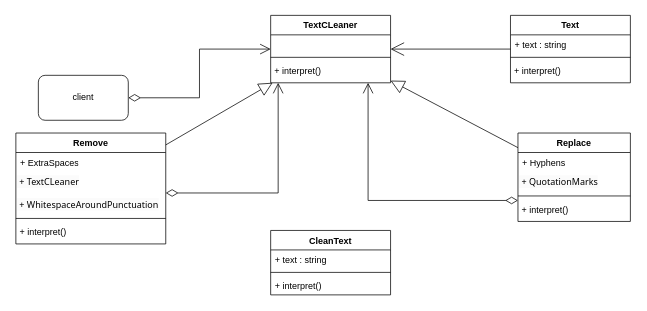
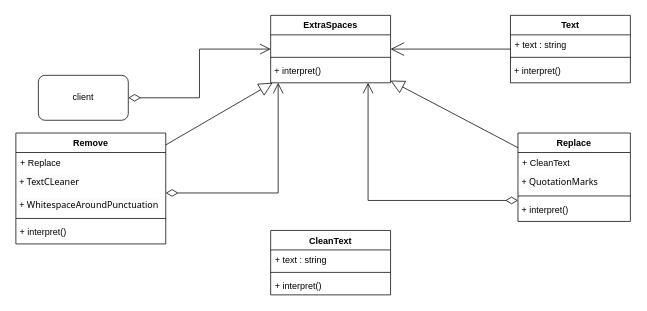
  <mxCell id="0" />
  <mxCell id="1" parent="0" />
  <mxCell id="2" value="client" style="rounded=1;whiteSpace=wrap;html=1;" vertex="1" parent="1"><mxGeometry x="50" y="100" width="120" height="60" as="geometry" /></mxCell>
- <mxCell id="3" value="TextCLeaner" style="swimlane;fontStyle=1;align=center;verticalAlign=top;childLayout=stackLayout;horizontal=1;startSize=26;horizontalStack=0;resizeParent=1;resizeParentMax=0;resizeLast=0;collapsible=1;marginBottom=0;whiteSpace=wrap;html=1;" vertex="1" parent="1"><mxGeometry x="360" y="20" width="160" height="90" as="geometry" /></mxCell>
+ <mxCell id="3" value="ExtraSpaces" style="swimlane;fontStyle=1;align=center;verticalAlign=top;childLayout=stackLayout;horizontal=1;startSize=26;horizontalStack=0;resizeParent=1;resizeParentMax=0;resizeLast=0;collapsible=1;marginBottom=0;whiteSpace=wrap;html=1;" vertex="1" parent="1"><mxGeometry x="360" y="20" width="160" height="90" as="geometry" /></mxCell>
  <mxCell id="4" value="&amp;nbsp;" style="text;strokeColor=none;fillColor=none;align=left;verticalAlign=top;spacingLeft=4;spacingRight=4;overflow=hidden;rotatable=0;points=[[0,0.5],[1,0.5]];portConstraint=eastwest;whiteSpace=wrap;html=1;" vertex="1" parent="3"><mxGeometry y="26" width="160" height="26" as="geometry" /></mxCell>
  <mxCell id="5" value="" style="line;strokeWidth=1;fillColor=none;align=left;verticalAlign=middle;spacingTop=-1;spacingLeft=3;spacingRight=3;rotatable=0;labelPosition=right;points=[];portConstraint=eastwest;strokeColor=inherit;" vertex="1" parent="3"><mxGeometry y="52" width="160" height="8" as="geometry" /></mxCell>
  <mxCell id="6" value="&amp;nbsp;+ interpret()" style="text;html=1;align=left;verticalAlign=middle;resizable=0;points=[];autosize=1;strokeColor=none;fillColor=none;" vertex="1" parent="3"><mxGeometry y="60" width="160" height="30" as="geometry" /></mxCell>
  <mxCell id="7" value="Remove" style="swimlane;fontStyle=1;align=center;verticalAlign=top;childLayout=stackLayout;horizontal=1;startSize=26;horizontalStack=0;resizeParent=1;resizeParentMax=0;resizeLast=0;collapsible=1;marginBottom=0;whiteSpace=wrap;html=1;" vertex="1" parent="1"><mxGeometry x="20" y="177" width="200" height="148" as="geometry" /></mxCell>
- <mxCell id="8" value="+&amp;nbsp;ExtraSpaces" style="text;strokeColor=none;fillColor=none;align=left;verticalAlign=top;spacingLeft=4;spacingRight=4;overflow=hidden;rotatable=0;points=[[0,0.5],[1,0.5]];portConstraint=eastwest;whiteSpace=wrap;html=1;" vertex="1" parent="7"><mxGeometry y="26" width="200" height="26" as="geometry" /></mxCell>
+ <mxCell id="8" value="+&amp;nbsp;Replace" style="text;strokeColor=none;fillColor=none;align=left;verticalAlign=top;spacingLeft=4;spacingRight=4;overflow=hidden;rotatable=0;points=[[0,0.5],[1,0.5]];portConstraint=eastwest;whiteSpace=wrap;html=1;" vertex="1" parent="7"><mxGeometry y="26" width="200" height="26" as="geometry" /></mxCell>
  <mxCell id="9" value="&lt;span style=&quot;color: rgb(0, 0, 0); font-family: Söhne, ui-sans-serif, system-ui, -apple-system, &amp;quot;Segoe UI&amp;quot;, Roboto, Ubuntu, Cantarell, &amp;quot;Noto Sans&amp;quot;, sans-serif, &amp;quot;Helvetica Neue&amp;quot;, Arial, &amp;quot;Apple Color Emoji&amp;quot;, &amp;quot;Segoe UI Emoji&amp;quot;, &amp;quot;Segoe UI Symbol&amp;quot;, &amp;quot;Noto Color Emoji&amp;quot;; font-size: 12px; font-style: normal; font-variant-ligatures: normal; font-variant-caps: normal; font-weight: 400; letter-spacing: normal; orphans: 2; text-align: left; text-indent: 0px; text-transform: none; widows: 2; word-spacing: 0px; -webkit-text-stroke-width: 0px; background-color: rgb(251, 251, 251); text-decoration-thickness: initial; text-decoration-style: initial; text-decoration-color: initial; float: none; display: inline !important;&quot;&gt;&amp;nbsp;+ TextCLeaner&lt;/span&gt;" style="text;whiteSpace=wrap;html=1;" vertex="1" parent="7"><mxGeometry y="52" width="200" height="30" as="geometry" /></mxCell>
  <mxCell id="10" value="&lt;span style=&quot;color: rgb(0, 0, 0); font-family: Söhne, ui-sans-serif, system-ui, -apple-system, &amp;quot;Segoe UI&amp;quot;, Roboto, Ubuntu, Cantarell, &amp;quot;Noto Sans&amp;quot;, sans-serif, &amp;quot;Helvetica Neue&amp;quot;, Arial, &amp;quot;Apple Color Emoji&amp;quot;, &amp;quot;Segoe UI Emoji&amp;quot;, &amp;quot;Segoe UI Symbol&amp;quot;, &amp;quot;Noto Color Emoji&amp;quot;; font-size: 12px; font-style: normal; font-variant-ligatures: normal; font-variant-caps: normal; font-weight: 400; letter-spacing: normal; orphans: 2; text-align: left; text-indent: 0px; text-transform: none; widows: 2; word-spacing: 0px; -webkit-text-stroke-width: 0px; background-color: rgb(251, 251, 251); text-decoration-thickness: initial; text-decoration-style: initial; text-decoration-color: initial; float: none; display: inline !important;&quot;&gt;&amp;nbsp;+ WhitespaceAroundPunctuation&lt;/span&gt;" style="text;whiteSpace=wrap;html=1;" vertex="1" parent="7"><mxGeometry y="82" width="200" height="28" as="geometry" /></mxCell>
  <mxCell id="11" value="" style="line;strokeWidth=1;fillColor=none;align=left;verticalAlign=middle;spacingTop=-1;spacingLeft=3;spacingRight=3;rotatable=0;labelPosition=right;points=[];portConstraint=eastwest;strokeColor=inherit;" vertex="1" parent="7"><mxGeometry y="110" width="200" height="8" as="geometry" /></mxCell>
  <mxCell id="12" value="&amp;nbsp;+ interpret()" style="text;html=1;align=left;verticalAlign=middle;resizable=0;points=[];autosize=1;strokeColor=none;fillColor=none;" vertex="1" parent="7"><mxGeometry y="118" width="200" height="30" as="geometry" /></mxCell>
  <mxCell id="13" value="Replace" style="swimlane;fontStyle=1;align=center;verticalAlign=top;childLayout=stackLayout;horizontal=1;startSize=26;horizontalStack=0;resizeParent=1;resizeParentMax=0;resizeLast=0;collapsible=1;marginBottom=0;whiteSpace=wrap;html=1;" vertex="1" parent="1"><mxGeometry x="690" y="177" width="150" height="118" as="geometry" /></mxCell>
- <mxCell id="14" value="+&amp;nbsp;Hyphens" style="text;strokeColor=none;fillColor=none;align=left;verticalAlign=top;spacingLeft=4;spacingRight=4;overflow=hidden;rotatable=0;points=[[0,0.5],[1,0.5]];portConstraint=eastwest;whiteSpace=wrap;html=1;" vertex="1" parent="13"><mxGeometry y="26" width="150" height="26" as="geometry" /></mxCell>
+ <mxCell id="14" value="+&amp;nbsp;CleanText" style="text;strokeColor=none;fillColor=none;align=left;verticalAlign=top;spacingLeft=4;spacingRight=4;overflow=hidden;rotatable=0;points=[[0,0.5],[1,0.5]];portConstraint=eastwest;whiteSpace=wrap;html=1;" vertex="1" parent="13"><mxGeometry y="26" width="150" height="26" as="geometry" /></mxCell>
  <mxCell id="15" value="&lt;span style=&quot;color: rgb(0, 0, 0); font-family: Söhne, ui-sans-serif, system-ui, -apple-system, &amp;quot;Segoe UI&amp;quot;, Roboto, Ubuntu, Cantarell, &amp;quot;Noto Sans&amp;quot;, sans-serif, &amp;quot;Helvetica Neue&amp;quot;, Arial, &amp;quot;Apple Color Emoji&amp;quot;, &amp;quot;Segoe UI Emoji&amp;quot;, &amp;quot;Segoe UI Symbol&amp;quot;, &amp;quot;Noto Color Emoji&amp;quot;; font-size: 12px; font-style: normal; font-variant-ligatures: normal; font-variant-caps: normal; font-weight: 400; letter-spacing: normal; orphans: 2; text-align: left; text-indent: 0px; text-transform: none; widows: 2; word-spacing: 0px; -webkit-text-stroke-width: 0px; background-color: rgb(251, 251, 251); text-decoration-thickness: initial; text-decoration-style: initial; text-decoration-color: initial; float: none; display: inline !important;&quot;&gt;&amp;nbsp;+ QuotationMarks&lt;/span&gt;" style="text;whiteSpace=wrap;html=1;" vertex="1" parent="13"><mxGeometry y="52" width="150" height="28" as="geometry" /></mxCell>
  <mxCell id="16" value="" style="line;strokeWidth=1;fillColor=none;align=left;verticalAlign=middle;spacingTop=-1;spacingLeft=3;spacingRight=3;rotatable=0;labelPosition=right;points=[];portConstraint=eastwest;strokeColor=inherit;" vertex="1" parent="13"><mxGeometry y="80" width="150" height="8" as="geometry" /></mxCell>
  <mxCell id="17" value="&amp;nbsp;+ interpret()" style="text;html=1;align=left;verticalAlign=middle;resizable=0;points=[];autosize=1;strokeColor=none;fillColor=none;" vertex="1" parent="13"><mxGeometry y="88" width="150" height="30" as="geometry" /></mxCell>
  <mxCell id="18" value="Text" style="swimlane;fontStyle=1;align=center;verticalAlign=top;childLayout=stackLayout;horizontal=1;startSize=26;horizontalStack=0;resizeParent=1;resizeParentMax=0;resizeLast=0;collapsible=1;marginBottom=0;whiteSpace=wrap;html=1;" vertex="1" parent="1"><mxGeometry x="680" y="20" width="160" height="90" as="geometry" /></mxCell>
  <mxCell id="19" value="+ text : string" style="text;strokeColor=none;fillColor=none;align=left;verticalAlign=top;spacingLeft=4;spacingRight=4;overflow=hidden;rotatable=0;points=[[0,0.5],[1,0.5]];portConstraint=eastwest;whiteSpace=wrap;html=1;" vertex="1" parent="18"><mxGeometry y="26" width="160" height="26" as="geometry" /></mxCell>
  <mxCell id="20" value="" style="line;strokeWidth=1;fillColor=none;align=left;verticalAlign=middle;spacingTop=-1;spacingLeft=3;spacingRight=3;rotatable=0;labelPosition=right;points=[];portConstraint=eastwest;strokeColor=inherit;" vertex="1" parent="18"><mxGeometry y="52" width="160" height="8" as="geometry" /></mxCell>
  <mxCell id="21" value="&amp;nbsp;+ interpret()" style="text;html=1;align=left;verticalAlign=middle;resizable=0;points=[];autosize=1;strokeColor=none;fillColor=none;" vertex="1" parent="18"><mxGeometry y="60" width="160" height="30" as="geometry" /></mxCell>
  <mxCell id="22" value="CleanText" style="swimlane;fontStyle=1;align=center;verticalAlign=top;childLayout=stackLayout;horizontal=1;startSize=26;horizontalStack=0;resizeParent=1;resizeParentMax=0;resizeLast=0;collapsible=1;marginBottom=0;whiteSpace=wrap;html=1;" vertex="1" parent="1"><mxGeometry x="360" y="307" width="160" height="86" as="geometry" /></mxCell>
  <mxCell id="23" value="+ text : string" style="text;strokeColor=none;fillColor=none;align=left;verticalAlign=top;spacingLeft=4;spacingRight=4;overflow=hidden;rotatable=0;points=[[0,0.5],[1,0.5]];portConstraint=eastwest;whiteSpace=wrap;html=1;" vertex="1" parent="22"><mxGeometry y="26" width="160" height="26" as="geometry" /></mxCell>
  <mxCell id="24" value="" style="line;strokeWidth=1;fillColor=none;align=left;verticalAlign=middle;spacingTop=-1;spacingLeft=3;spacingRight=3;rotatable=0;labelPosition=right;points=[];portConstraint=eastwest;strokeColor=inherit;" vertex="1" parent="22"><mxGeometry y="52" width="160" height="8" as="geometry" /></mxCell>
  <mxCell id="25" value="+ interpret()" style="text;strokeColor=none;fillColor=none;align=left;verticalAlign=top;spacingLeft=4;spacingRight=4;overflow=hidden;rotatable=0;points=[[0,0.5],[1,0.5]];portConstraint=eastwest;whiteSpace=wrap;html=1;" vertex="1" parent="22"><mxGeometry y="60" width="160" height="26" as="geometry" /></mxCell>
  <mxCell id="26" value="" style="endArrow=block;endSize=16;endFill=0;html=1;rounded=0;" edge="1" parent="1" source="7" target="3"><mxGeometry width="160" relative="1" as="geometry"><mxPoint x="270" y="667" as="sourcePoint" /><mxPoint x="430" y="667" as="targetPoint" /></mxGeometry></mxCell>
  <mxCell id="27" value="" style="endArrow=block;endSize=16;endFill=0;html=1;rounded=0;" edge="1" parent="1" source="13" target="3"><mxGeometry width="160" relative="1" as="geometry"><mxPoint x="290" y="687" as="sourcePoint" /><mxPoint x="450" y="687" as="targetPoint" /></mxGeometry></mxCell>
  <mxCell id="28" value="" style="endArrow=open;endSize=16;endFill=0;html=1;rounded=0;" edge="1" parent="1" source="18" target="3"><mxGeometry width="160" relative="1" as="geometry"><mxPoint x="682" y="177" as="sourcePoint" /><mxPoint x="490" y="657" as="targetPoint" /></mxGeometry></mxCell>
  <mxCell id="29" value="" style="endArrow=open;html=1;endSize=12;startArrow=diamondThin;startSize=14;startFill=0;edgeStyle=orthogonalEdgeStyle;align=left;verticalAlign=bottom;rounded=0;" edge="1" parent="1" source="2" target="3"><mxGeometry x="-1" y="3" relative="1" as="geometry"><mxPoint x="80" y="257" as="sourcePoint" /><mxPoint x="240" y="257" as="targetPoint" /></mxGeometry></mxCell>
  <mxCell id="30" value="" style="endArrow=open;html=1;endSize=12;startArrow=diamondThin;startSize=14;startFill=0;edgeStyle=orthogonalEdgeStyle;align=left;verticalAlign=bottom;rounded=0;" edge="1" parent="1" source="7" target="3"><mxGeometry x="-1" y="3" relative="1" as="geometry"><mxPoint x="270" y="617" as="sourcePoint" /><mxPoint x="430" y="617" as="targetPoint" /><Array as="points"><mxPoint x="370" y="257" /></Array></mxGeometry></mxCell>
  <mxCell id="31" value="" style="endArrow=open;html=1;endSize=12;startArrow=diamondThin;startSize=14;startFill=0;edgeStyle=orthogonalEdgeStyle;align=left;verticalAlign=bottom;rounded=0;" edge="1" parent="1" source="13" target="3"><mxGeometry x="-1" y="3" relative="1" as="geometry"><mxPoint x="280" y="627" as="sourcePoint" /><mxPoint x="440" y="627" as="targetPoint" /><Array as="points"><mxPoint x="490" y="267" /></Array></mxGeometry></mxCell>
